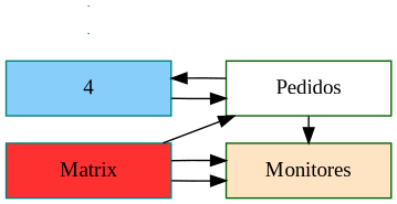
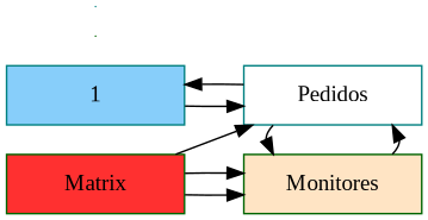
  digraph {
    fontname="Liberation Serif"
    rankdir=LR
    node [color=darkgreen fontname="Liberation Serif" shape=box]
    edge [fontname="Liberation Serif"]
-   n1 [color=teal fillcolor=firebrick1 group=1 label=Matrix style=filled width=1.5]
-   n2 [color=teal fillcolor=lightskyblue group=2 label=4 style=filled width=1.5]
+   n1 [fillcolor=firebrick1 group=1 label=Matrix style=filled width=1.5]
+   n2 [color=teal fillcolor=lightskyblue group=2 label=1 style=filled width=1.5]
    n3 [fillcolor=bisque1 group=1 label=Monitores style=filled width=1.5]
-   n4 [group=2 label=Pedidos width=1.5]
+   n4 [color=teal group=2 label=Pedidos width=1.5]
    e0 [shape=point width=0]
    e1 [color=teal shape=point width=0]
    subgraph sub_1 {
      rank=same
      n1
      n2
    }
    subgraph sub_2 {
      rank=same
      n3
      n4
    }
    n1 -> n3
    n1 -> n3
    n1 -> n4
    n2 -> n4
+   n3 -> n4
    n4 -> n2
    n4 -> n3
  }
